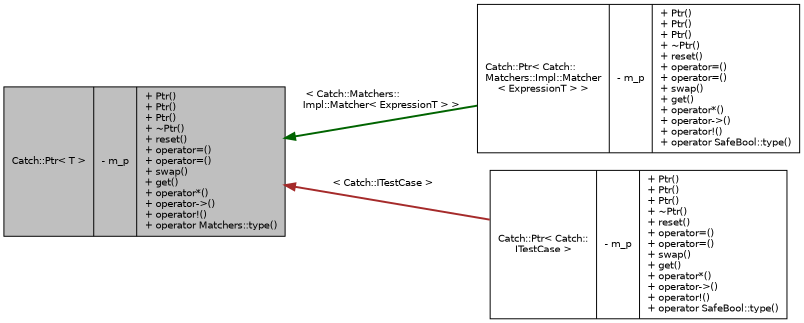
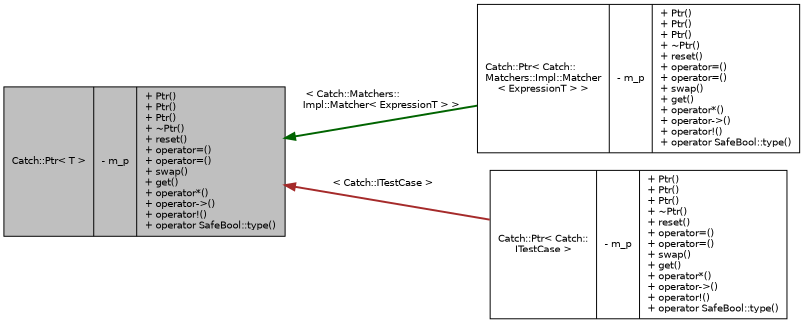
  digraph {
    rankdir=LR
    node [color=black fillcolor=white fontname=Helvetica fontsize=10 shape=record style=filled]
    edge [dir=back fontname=Helvetica fontsize=10 labelfontname=Helvetica labelfontsize=10 style=bold]
-   n1 [fillcolor=grey75 fontcolor=black height=0.2 label="{Catch::Ptr\< T \>\n|- m_p\l|+ Ptr()\l+ Ptr()\l+ Ptr()\l+ ~Ptr()\l+ reset()\l+ operator=()\l+ operator=()\l+ swap()\l+ get()\l+ operator*()\l+ operator-\>()\l+ operator!()\l+ operator Matchers::type()\l}" width=0.4]
+   n1 [fillcolor=grey75 fontcolor=black height=0.2 label="{Catch::Ptr\< T \>\n|- m_p\l|+ Ptr()\l+ Ptr()\l+ Ptr()\l+ ~Ptr()\l+ reset()\l+ operator=()\l+ operator=()\l+ swap()\l+ get()\l+ operator*()\l+ operator-\>()\l+ operator!()\l+ operator SafeBool::type()\l}" width=0.4]
    n2 [height=0.2 label="{Catch::Ptr\< Catch::\lMatchers::Impl::Matcher\l\< ExpressionT \> \>\n|- m_p\l|+ Ptr()\l+ Ptr()\l+ Ptr()\l+ ~Ptr()\l+ reset()\l+ operator=()\l+ operator=()\l+ swap()\l+ get()\l+ operator*()\l+ operator-\>()\l+ operator!()\l+ operator SafeBool::type()\l}" width=0.4]
    n3 [height=0.2 label="{Catch::Ptr\< Catch::\lITestCase \>\n|- m_p\l|+ Ptr()\l+ Ptr()\l+ Ptr()\l+ ~Ptr()\l+ reset()\l+ operator=()\l+ operator=()\l+ swap()\l+ get()\l+ operator*()\l+ operator-\>()\l+ operator!()\l+ operator SafeBool::type()\l}" width=0.4]
    n1 -> n2 [color=darkgreen label=" \< Catch::Matchers::\lImpl::Matcher\< ExpressionT \> \>"]
    n1 -> n3 [color=brown label=" \< Catch::ITestCase \>"]
  }
